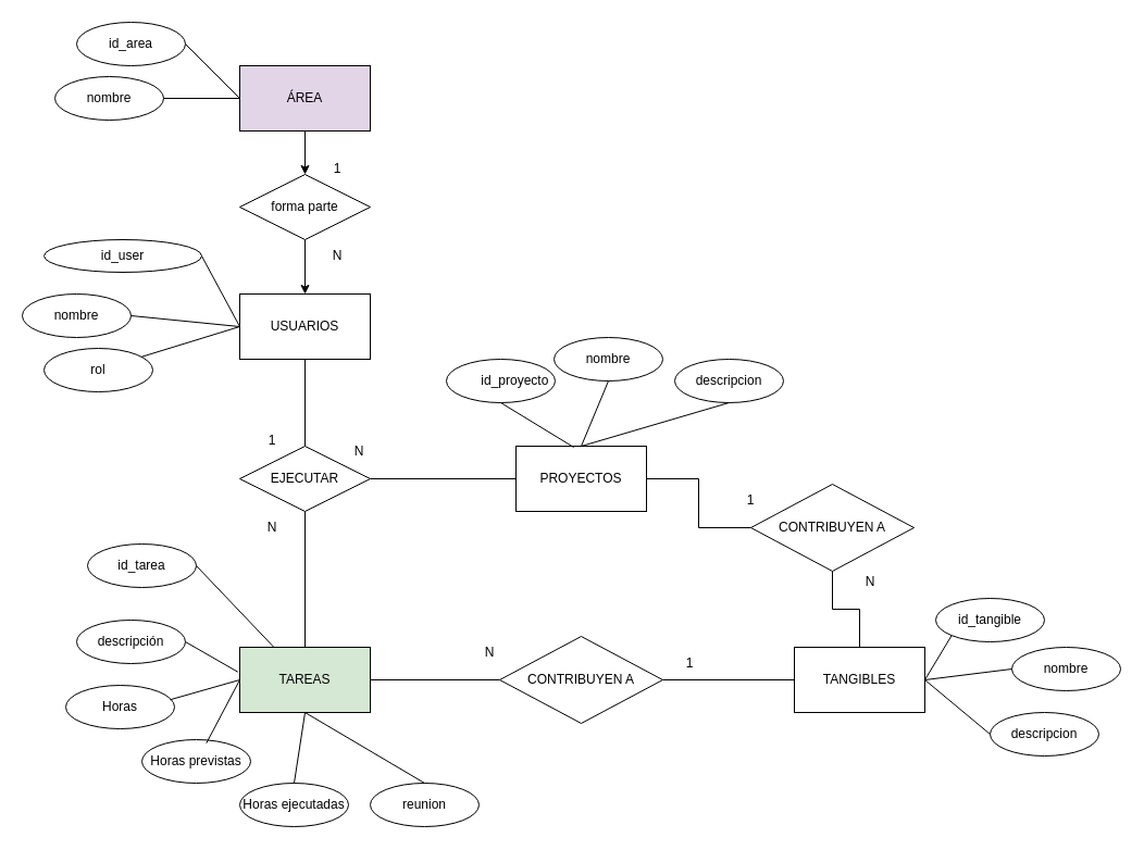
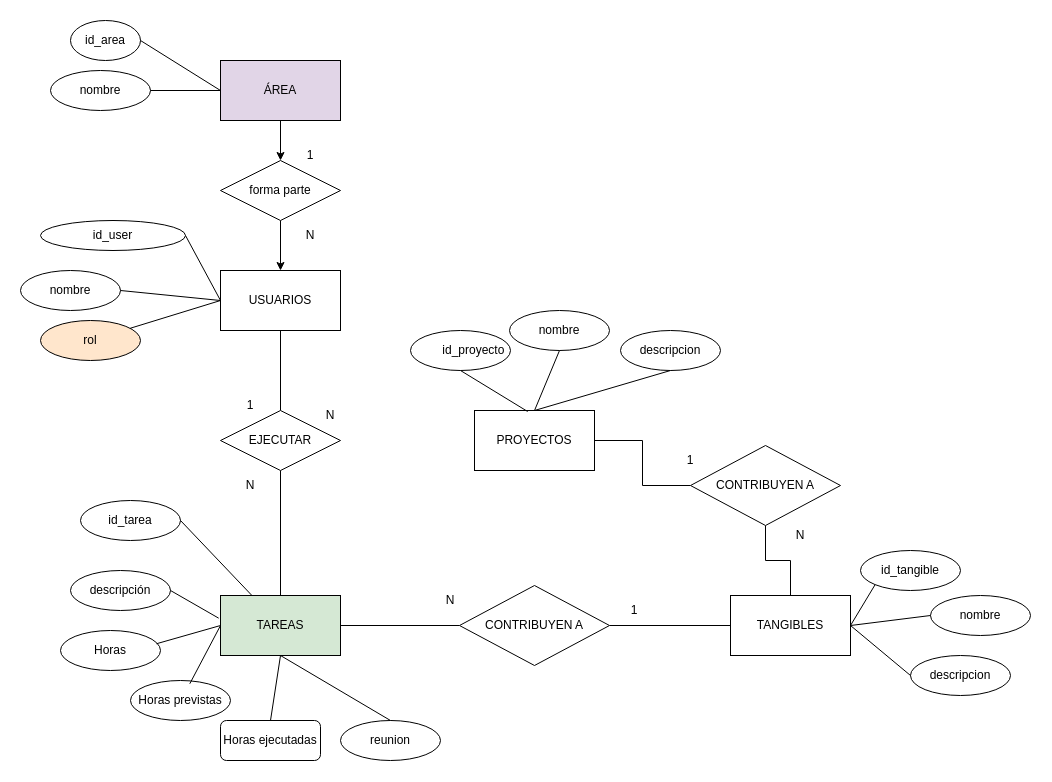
  <mxCell id="0" />
  <mxCell id="1" parent="0" />
  <mxCell id="2" style="edgeStyle=orthogonalEdgeStyle;rounded=0;orthogonalLoop=1;jettySize=auto;html=1;endArrow=none;endFill=0;" parent="1" source="3" target="13" edge="1"><mxGeometry relative="1" as="geometry" /></mxCell>
  <mxCell id="3" value="TAREAS" style="rounded=0;whiteSpace=wrap;html=1;fillColor=#d5e8d4;" parent="1" vertex="1"><mxGeometry x="220" y="595" width="120" height="60" as="geometry" /></mxCell>
  <mxCell id="4" value="PROYECTOS" style="rounded=0;whiteSpace=wrap;html=1;" parent="1" vertex="1"><mxGeometry x="474" y="410" width="120" height="60" as="geometry" /></mxCell>
  <mxCell id="5" style="edgeStyle=orthogonalEdgeStyle;rounded=0;orthogonalLoop=1;jettySize=auto;html=1;entryX=0.5;entryY=1;entryDx=0;entryDy=0;endArrow=none;endFill=0;" parent="1" source="6" target="42" edge="1"><mxGeometry relative="1" as="geometry" /></mxCell>
  <mxCell id="6" value="TANGIBLES" style="rounded=0;whiteSpace=wrap;html=1;" parent="1" vertex="1"><mxGeometry x="730" y="595" width="120" height="60" as="geometry" /></mxCell>
  <mxCell id="7" value="&lt;div&gt;USUARIOS&lt;/div&gt;" style="rounded=0;whiteSpace=wrap;html=1;" parent="1" vertex="1"><mxGeometry x="220" y="270" width="120" height="60" as="geometry" /></mxCell>
  <mxCell id="8" style="edgeStyle=orthogonalEdgeStyle;rounded=0;orthogonalLoop=1;jettySize=auto;html=1;endArrow=none;endFill=0;" parent="1" source="11" target="3" edge="1"><mxGeometry relative="1" as="geometry" /></mxCell>
- <mxCell id="9" style="edgeStyle=orthogonalEdgeStyle;rounded=0;orthogonalLoop=1;jettySize=auto;html=1;entryX=0;entryY=0.5;entryDx=0;entryDy=0;endArrow=none;endFill=0;" parent="1" source="11" target="4" edge="1"><mxGeometry relative="1" as="geometry" /></mxCell>
  <mxCell id="10" style="edgeStyle=orthogonalEdgeStyle;rounded=0;orthogonalLoop=1;jettySize=auto;html=1;entryX=0.5;entryY=1;entryDx=0;entryDy=0;endArrow=none;endFill=0;" parent="1" source="11" target="7" edge="1"><mxGeometry relative="1" as="geometry"><mxPoint x="150" y="450" as="targetPoint" /></mxGeometry></mxCell>
  <mxCell id="11" value="EJECUTAR" style="shape=rhombus;perimeter=rhombusPerimeter;whiteSpace=wrap;html=1;align=center;" parent="1" vertex="1"><mxGeometry x="220" y="410" width="120" height="60" as="geometry" /></mxCell>
  <mxCell id="12" style="edgeStyle=orthogonalEdgeStyle;rounded=0;orthogonalLoop=1;jettySize=auto;html=1;endArrow=none;endFill=0;" parent="1" source="13" target="6" edge="1"><mxGeometry relative="1" as="geometry" /></mxCell>
  <mxCell id="13" value="CONTRIBUYEN A" style="shape=rhombus;perimeter=rhombusPerimeter;whiteSpace=wrap;html=1;align=center;" parent="1" vertex="1"><mxGeometry x="459" y="585" width="150" height="80" as="geometry" /></mxCell>
  <mxCell id="14" value="Horas" style="ellipse;whiteSpace=wrap;html=1;align=center;" parent="1" vertex="1"><mxGeometry x="60" y="630" width="100" height="40" as="geometry" /></mxCell>
  <mxCell id="15" value="Horas previstas" style="ellipse;whiteSpace=wrap;html=1;align=center;" parent="1" vertex="1"><mxGeometry x="130" y="680" width="100" height="40" as="geometry" /></mxCell>
- <mxCell id="16" value="Horas ejecutadas" style="ellipse;whiteSpace=wrap;html=1;align=center;" parent="1" vertex="1"><mxGeometry x="220" y="720" width="100" height="40" as="geometry" /></mxCell>
+ <mxCell id="16" value="Horas ejecutadas" style="whiteSpace=wrap;html=1;align=center;rounded=1;" parent="1" vertex="1"><mxGeometry x="220" y="720" width="100" height="40" as="geometry" /></mxCell>
  <mxCell id="17" style="edgeStyle=orthogonalEdgeStyle;rounded=0;orthogonalLoop=1;jettySize=auto;html=1;entryX=0.5;entryY=0;entryDx=0;entryDy=0;" parent="1" source="18" target="25" edge="1"><mxGeometry relative="1" as="geometry" /></mxCell>
  <mxCell id="18" value="ÁREA" style="rounded=0;whiteSpace=wrap;html=1;fillColor=#e1d5e7;" parent="1" vertex="1"><mxGeometry x="220" y="60" width="120" height="60" as="geometry" /></mxCell>
  <mxCell id="19" value="&lt;span style=&quot;white-space: pre;&quot;&gt;&#09;&lt;/span&gt;id_proyecto" style="ellipse;whiteSpace=wrap;html=1;align=center;" parent="1" vertex="1"><mxGeometry x="410" y="330" width="100" height="40" as="geometry" /></mxCell>
  <mxCell id="20" value="nombre" style="ellipse;whiteSpace=wrap;html=1;align=center;" parent="1" vertex="1"><mxGeometry x="20" y="270" width="100" height="40" as="geometry" /></mxCell>
- <mxCell id="21" value="rol" style="ellipse;whiteSpace=wrap;html=1;align=center;" parent="1" vertex="1"><mxGeometry x="40" y="320" width="100" height="40" as="geometry" /></mxCell>
+ <mxCell id="21" value="rol" style="ellipse;whiteSpace=wrap;html=1;align=center;fillColor=#ffe6cc;" parent="1" vertex="1"><mxGeometry x="40" y="320" width="100" height="40" as="geometry" /></mxCell>
  <mxCell id="22" value="id_tarea" style="ellipse;whiteSpace=wrap;html=1;align=center;" parent="1" vertex="1"><mxGeometry x="80" y="500" width="100" height="40" as="geometry" /></mxCell>
  <mxCell id="23" value="descripción" style="ellipse;whiteSpace=wrap;html=1;align=center;" parent="1" vertex="1"><mxGeometry x="70" y="570" width="100" height="40" as="geometry" /></mxCell>
  <mxCell id="24" style="edgeStyle=orthogonalEdgeStyle;rounded=0;orthogonalLoop=1;jettySize=auto;html=1;entryX=0.5;entryY=0;entryDx=0;entryDy=0;" parent="1" source="25" target="7" edge="1"><mxGeometry relative="1" as="geometry" /></mxCell>
  <mxCell id="25" value="&lt;div&gt;forma parte&lt;/div&gt;" style="shape=rhombus;perimeter=rhombusPerimeter;whiteSpace=wrap;html=1;align=center;" parent="1" vertex="1"><mxGeometry x="220" y="160" width="120" height="60" as="geometry" /></mxCell>
  <mxCell id="26" value="id_user" style="ellipse;whiteSpace=wrap;html=1;align=center;" parent="1" vertex="1"><mxGeometry x="40" y="220" width="145" height="30" as="geometry" /></mxCell>
  <mxCell id="27" value="nombre" style="ellipse;whiteSpace=wrap;html=1;align=center;" parent="1" vertex="1"><mxGeometry x="50" y="70" width="100" height="40" as="geometry" /></mxCell>
- <mxCell id="28" value="id_area" style="ellipse;whiteSpace=wrap;html=1;align=center;" parent="1" vertex="1"><mxGeometry x="70" y="20" width="100" height="40" as="geometry" /></mxCell>
+ <mxCell id="28" value="id_area" style="ellipse;whiteSpace=wrap;html=1;align=center;" parent="1" vertex="1"><mxGeometry x="70" y="20" width="70" height="40" as="geometry" /></mxCell>
  <mxCell id="29" value="nombre" style="ellipse;whiteSpace=wrap;html=1;align=center;" parent="1" vertex="1"><mxGeometry x="509" y="310" width="100" height="40" as="geometry" /></mxCell>
  <mxCell id="30" value="descripcion" style="ellipse;whiteSpace=wrap;html=1;align=center;" parent="1" vertex="1"><mxGeometry x="620" y="330" width="100" height="40" as="geometry" /></mxCell>
  <mxCell id="31" value="N" style="text;html=1;align=center;verticalAlign=middle;whiteSpace=wrap;rounded=0;" parent="1" vertex="1"><mxGeometry x="220" y="470" width="60" height="30" as="geometry" /></mxCell>
  <mxCell id="32" value="1" style="text;html=1;align=center;verticalAlign=middle;whiteSpace=wrap;rounded=0;" parent="1" vertex="1"><mxGeometry x="220" y="390" width="60" height="30" as="geometry" /></mxCell>
  <mxCell id="33" value="N" style="text;html=1;align=center;verticalAlign=middle;whiteSpace=wrap;rounded=0;" parent="1" vertex="1"><mxGeometry x="300" y="400" width="60" height="30" as="geometry" /></mxCell>
  <mxCell id="34" value="N" style="text;html=1;align=center;verticalAlign=middle;whiteSpace=wrap;rounded=0;" parent="1" vertex="1"><mxGeometry x="280" y="220" width="60" height="30" as="geometry" /></mxCell>
  <mxCell id="35" value="1" style="text;html=1;align=center;verticalAlign=middle;whiteSpace=wrap;rounded=0;" parent="1" vertex="1"><mxGeometry x="280" y="140" width="60" height="30" as="geometry" /></mxCell>
  <mxCell id="36" value="N" style="text;html=1;align=center;verticalAlign=middle;whiteSpace=wrap;rounded=0;" parent="1" vertex="1"><mxGeometry x="420" y="585" width="60" height="30" as="geometry" /></mxCell>
  <mxCell id="37" value="1" style="text;html=1;align=center;verticalAlign=middle;whiteSpace=wrap;rounded=0;" parent="1" vertex="1"><mxGeometry x="660" y="445" width="60" height="30" as="geometry" /></mxCell>
  <mxCell id="38" value="id_tangible" style="ellipse;whiteSpace=wrap;html=1;align=center;" parent="1" vertex="1"><mxGeometry x="860" y="550" width="100" height="40" as="geometry" /></mxCell>
  <mxCell id="39" value="nombre" style="ellipse;whiteSpace=wrap;html=1;align=center;" parent="1" vertex="1"><mxGeometry x="930" y="595" width="100" height="40" as="geometry" /></mxCell>
  <mxCell id="40" value="descripcion" style="ellipse;whiteSpace=wrap;html=1;align=center;" parent="1" vertex="1"><mxGeometry x="910" y="655" width="100" height="40" as="geometry" /></mxCell>
  <mxCell id="41" style="edgeStyle=orthogonalEdgeStyle;rounded=0;orthogonalLoop=1;jettySize=auto;html=1;endArrow=none;endFill=0;" parent="1" source="42" target="4" edge="1"><mxGeometry relative="1" as="geometry" /></mxCell>
  <mxCell id="42" value="CONTRIBUYEN A" style="shape=rhombus;perimeter=rhombusPerimeter;whiteSpace=wrap;html=1;align=center;" parent="1" vertex="1"><mxGeometry x="690" y="445" width="150" height="80" as="geometry" /></mxCell>
  <mxCell id="43" value="reunion" style="ellipse;whiteSpace=wrap;html=1;align=center;" parent="1" vertex="1"><mxGeometry x="340" y="720" width="100" height="40" as="geometry" /></mxCell>
  <mxCell id="44" value="1" style="text;html=1;align=center;verticalAlign=middle;whiteSpace=wrap;rounded=0;" parent="1" vertex="1"><mxGeometry x="604" y="595" width="60" height="30" as="geometry" /></mxCell>
  <mxCell id="45" value="N" style="text;html=1;align=center;verticalAlign=middle;whiteSpace=wrap;rounded=0;" parent="1" vertex="1"><mxGeometry x="770" y="520" width="60" height="30" as="geometry" /></mxCell>
  <mxCell id="46" value="" style="endArrow=none;html=1;rounded=0;entryX=0;entryY=0.5;entryDx=0;entryDy=0;" parent="1" source="21" target="7" edge="1"><mxGeometry width="50" height="50" relative="1" as="geometry"><mxPoint x="150" y="390" as="sourcePoint" /><mxPoint x="200" y="340" as="targetPoint" /></mxGeometry></mxCell>
  <mxCell id="47" value="" style="endArrow=none;html=1;rounded=0;entryX=0;entryY=0.5;entryDx=0;entryDy=0;exitX=1;exitY=0.5;exitDx=0;exitDy=0;" parent="1" source="20" target="7" edge="1"><mxGeometry width="50" height="50" relative="1" as="geometry"><mxPoint x="140" y="338" as="sourcePoint" /><mxPoint x="230" y="310" as="targetPoint" /></mxGeometry></mxCell>
  <mxCell id="48" value="" style="endArrow=none;html=1;rounded=0;entryX=0;entryY=0.5;entryDx=0;entryDy=0;exitX=1;exitY=0.5;exitDx=0;exitDy=0;" parent="1" source="26" target="7" edge="1"><mxGeometry width="50" height="50" relative="1" as="geometry"><mxPoint x="130" y="300" as="sourcePoint" /><mxPoint x="230" y="310" as="targetPoint" /></mxGeometry></mxCell>
  <mxCell id="49" value="" style="endArrow=none;html=1;rounded=0;exitX=1;exitY=0.5;exitDx=0;exitDy=0;entryX=0;entryY=0.5;entryDx=0;entryDy=0;" parent="1" source="28" target="18" edge="1"><mxGeometry width="50" height="50" relative="1" as="geometry"><mxPoint x="190" y="30" as="sourcePoint" /><mxPoint x="240" y="-20" as="targetPoint" /></mxGeometry></mxCell>
  <mxCell id="50" value="" style="endArrow=none;html=1;rounded=0;exitX=1;exitY=0.5;exitDx=0;exitDy=0;entryX=0;entryY=0.5;entryDx=0;entryDy=0;" parent="1" source="27" target="18" edge="1"><mxGeometry width="50" height="50" relative="1" as="geometry"><mxPoint y="50" as="sourcePoint" x="180" /><mxPoint x="230" y="100" as="targetPoint" /></mxGeometry></mxCell>
  <mxCell id="51" value="" style="endArrow=none;html=1;rounded=0;exitX=0.443;exitY=0.017;exitDx=0;exitDy=0;entryX=0.5;entryY=1;entryDx=0;entryDy=0;exitPerimeter=0;" parent="1" source="4" target="19" edge="1"><mxGeometry width="50" height="50" relative="1" as="geometry"><mxPoint x="160" y="100" as="sourcePoint" /><mxPoint x="230" y="100" as="targetPoint" /></mxGeometry></mxCell>
  <mxCell id="52" value="" style="endArrow=none;html=1;rounded=0;exitX=0.5;exitY=0;exitDx=0;exitDy=0;entryX=0.5;entryY=1;entryDx=0;entryDy=0;" parent="1" source="4" target="29" edge="1"><mxGeometry width="50" height="50" relative="1" as="geometry"><mxPoint x="570" y="350" as="sourcePoint" /><mxPoint x="620" y="300" as="targetPoint" /></mxGeometry></mxCell>
  <mxCell id="53" value="" style="endArrow=none;html=1;rounded=0;exitX=0.5;exitY=0;exitDx=0;exitDy=0;entryX=0.5;entryY=1;entryDx=0;entryDy=0;" parent="1" source="4" target="30" edge="1"><mxGeometry width="50" height="50" relative="1" as="geometry"><mxPoint x="544" y="420" as="sourcePoint" /><mxPoint x="590" y="390" as="targetPoint" /></mxGeometry></mxCell>
  <mxCell id="54" value="" style="endArrow=none;html=1;rounded=0;exitX=1;exitY=0.5;exitDx=0;exitDy=0;entryX=0;entryY=1;entryDx=0;entryDy=0;" parent="1" source="6" target="38" edge="1"><mxGeometry width="50" height="50" relative="1" as="geometry"><mxPoint x="820" y="560" as="sourcePoint" /><mxPoint x="870" y="510" as="targetPoint" /></mxGeometry></mxCell>
  <mxCell id="55" value="" style="endArrow=none;html=1;rounded=0;exitX=1;exitY=0.5;exitDx=0;exitDy=0;entryX=0;entryY=0.5;entryDx=0;entryDy=0;" parent="1" source="6" target="39" edge="1"><mxGeometry width="50" height="50" relative="1" as="geometry"><mxPoint x="860" y="635" as="sourcePoint" /><mxPoint x="885" y="594" as="targetPoint" /></mxGeometry></mxCell>
  <mxCell id="56" value="" style="endArrow=none;html=1;rounded=0;entryX=0;entryY=0.5;entryDx=0;entryDy=0;exitX=1;exitY=0.5;exitDx=0;exitDy=0;" parent="1" source="6" target="40" edge="1"><mxGeometry width="50" height="50" relative="1" as="geometry"><mxPoint x="850" y="620" as="sourcePoint" /><mxPoint x="840" y="660" as="targetPoint" /></mxGeometry></mxCell>
  <mxCell id="57" value="" style="endArrow=none;html=1;rounded=0;exitX=1;exitY=0.5;exitDx=0;exitDy=0;" parent="1" source="22" target="3" edge="1"><mxGeometry width="50" height="50" relative="1" as="geometry"><mxPoint y="550" as="sourcePoint" x="180" /><mxPoint x="230" y="500" as="targetPoint" /></mxGeometry></mxCell>
  <mxCell id="58" value="" style="endArrow=none;html=1;rounded=0;exitX=1;exitY=0.5;exitDx=0;exitDy=0;entryX=-0.015;entryY=0.378;entryDx=0;entryDy=0;entryPerimeter=0;" parent="1" source="23" target="3" edge="1"><mxGeometry width="50" height="50" relative="1" as="geometry"><mxPoint y="640" as="sourcePoint" x="180" /><mxPoint x="230" y="590" as="targetPoint" /></mxGeometry></mxCell>
  <mxCell id="59" value="" style="endArrow=none;html=1;rounded=0;exitX=0.96;exitY=0.331;exitDx=0;exitDy=0;entryX=0;entryY=0.5;entryDx=0;entryDy=0;exitPerimeter=0;" parent="1" source="14" target="3" edge="1"><mxGeometry width="50" height="50" relative="1" as="geometry"><mxPoint y="600" as="sourcePoint" x="180" /><mxPoint x="228" y="628" as="targetPoint" /></mxGeometry></mxCell>
  <mxCell id="60" value="" style="endArrow=none;html=1;rounded=0;exitX=0.593;exitY=0.081;exitDx=0;exitDy=0;entryX=0;entryY=0.5;entryDx=0;entryDy=0;exitPerimeter=0;" parent="1" source="15" target="3" edge="1"><mxGeometry width="50" height="50" relative="1" as="geometry"><mxPoint x="166" y="653" as="sourcePoint" /><mxPoint x="230" y="635" as="targetPoint" /></mxGeometry></mxCell>
  <mxCell id="61" value="" style="endArrow=none;html=1;rounded=0;exitX=0.5;exitY=0;exitDx=0;exitDy=0;entryX=0.5;entryY=1;entryDx=0;entryDy=0;" parent="1" source="16" target="3" edge="1"><mxGeometry width="50" height="50" relative="1" as="geometry"><mxPoint x="199" y="693" as="sourcePoint" /><mxPoint x="230" y="635" as="targetPoint" /></mxGeometry></mxCell>
  <mxCell id="62" value="" style="endArrow=none;html=1;rounded=0;exitX=0.5;exitY=0;exitDx=0;exitDy=0;entryX=0.5;entryY=1;entryDx=0;entryDy=0;" parent="1" source="43" target="3" edge="1"><mxGeometry width="50" height="50" relative="1" as="geometry"><mxPoint x="280" y="730" as="sourcePoint" /><mxPoint x="290" y="665" as="targetPoint" /></mxGeometry></mxCell>
